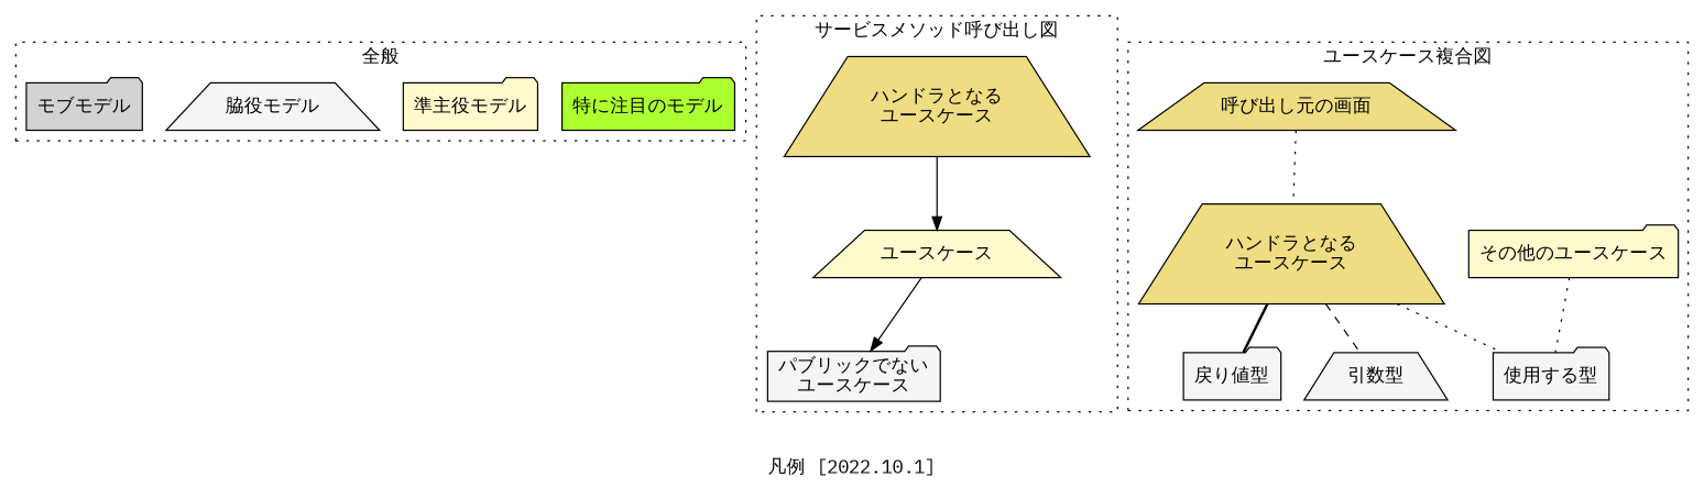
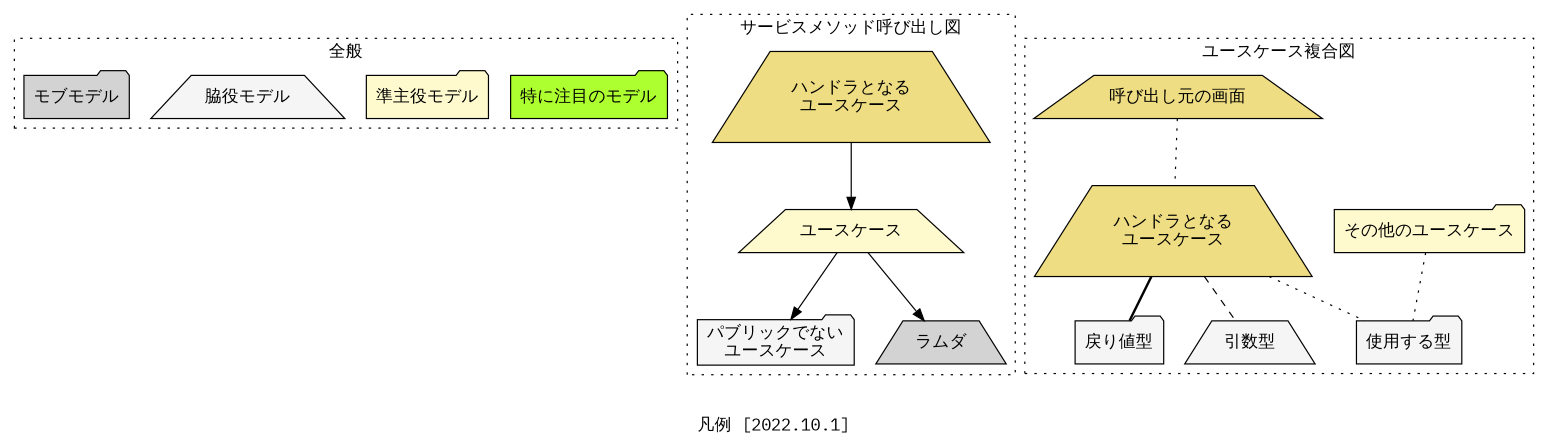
  digraph {
    fontname="IBM Plex Mono"
    label="凡例 [2022.10.1]"
    style=dotted
    node [fillcolor=whitesmoke fontname="IBM Plex Mono" shape=folder style=filled]
    edge [fontname="IBM Plex Mono" arrowhead=none]
    n1 [fillcolor=greenyellow label="特に注目のモデル"]
    n2 [fillcolor=lemonchiffon label="準主役モデル"]
    n3 [label="脇役モデル" shape=trapezium]
    n4 [fillcolor=lightgray label="モブモデル"]
    n5 [fillcolor=lightgoldenrod label="ハンドラとなる\nユースケース" shape=trapezium]
    n6 [fillcolor=lemonchiffon label="ユースケース" shape=trapezium]
    n7 [label="パブリックでない\nユースケース"]
+   n8 [fillcolor=lightgray label="ラムダ" shape=trapezium]
    n9 [fillcolor=lightgoldenrod label="ハンドラとなる\nユースケース" shape=trapezium]
    n10 [label="戻り値型"]
    n11 [label="引数型" shape=trapezium]
    n12 [label="使用する型"]
    n13 [fillcolor=lemonchiffon label="その他のユースケース"]
    n14 [fillcolor=lightgoldenrod label="呼び出し元の画面" shape=trapezium]
    subgraph cluster_1 {
      label="全般"
      n1
      n2
      n3
      n4
    }
    subgraph cluster_2 {
      label="サービスメソッド呼び出し図"
      n5
      n6
      n7
+     n8
    }
    subgraph cluster_3 {
      label="ユースケース複合図"
      n9
      n10
      n11
      n12
      n13
      n14
    }
    n5 -> n6 [arrowhead=""]
    n6 -> n7 [arrowhead=""]
+   n6 -> n8 [arrowhead=""]
    n9 -> n10 [style=bold]
    n9 -> n11 [style=dashed]
    n9 -> n12 [style=dotted]
    n13 -> n12 [style=dotted]
    n14 -> n9 [style=dotted]
  }
